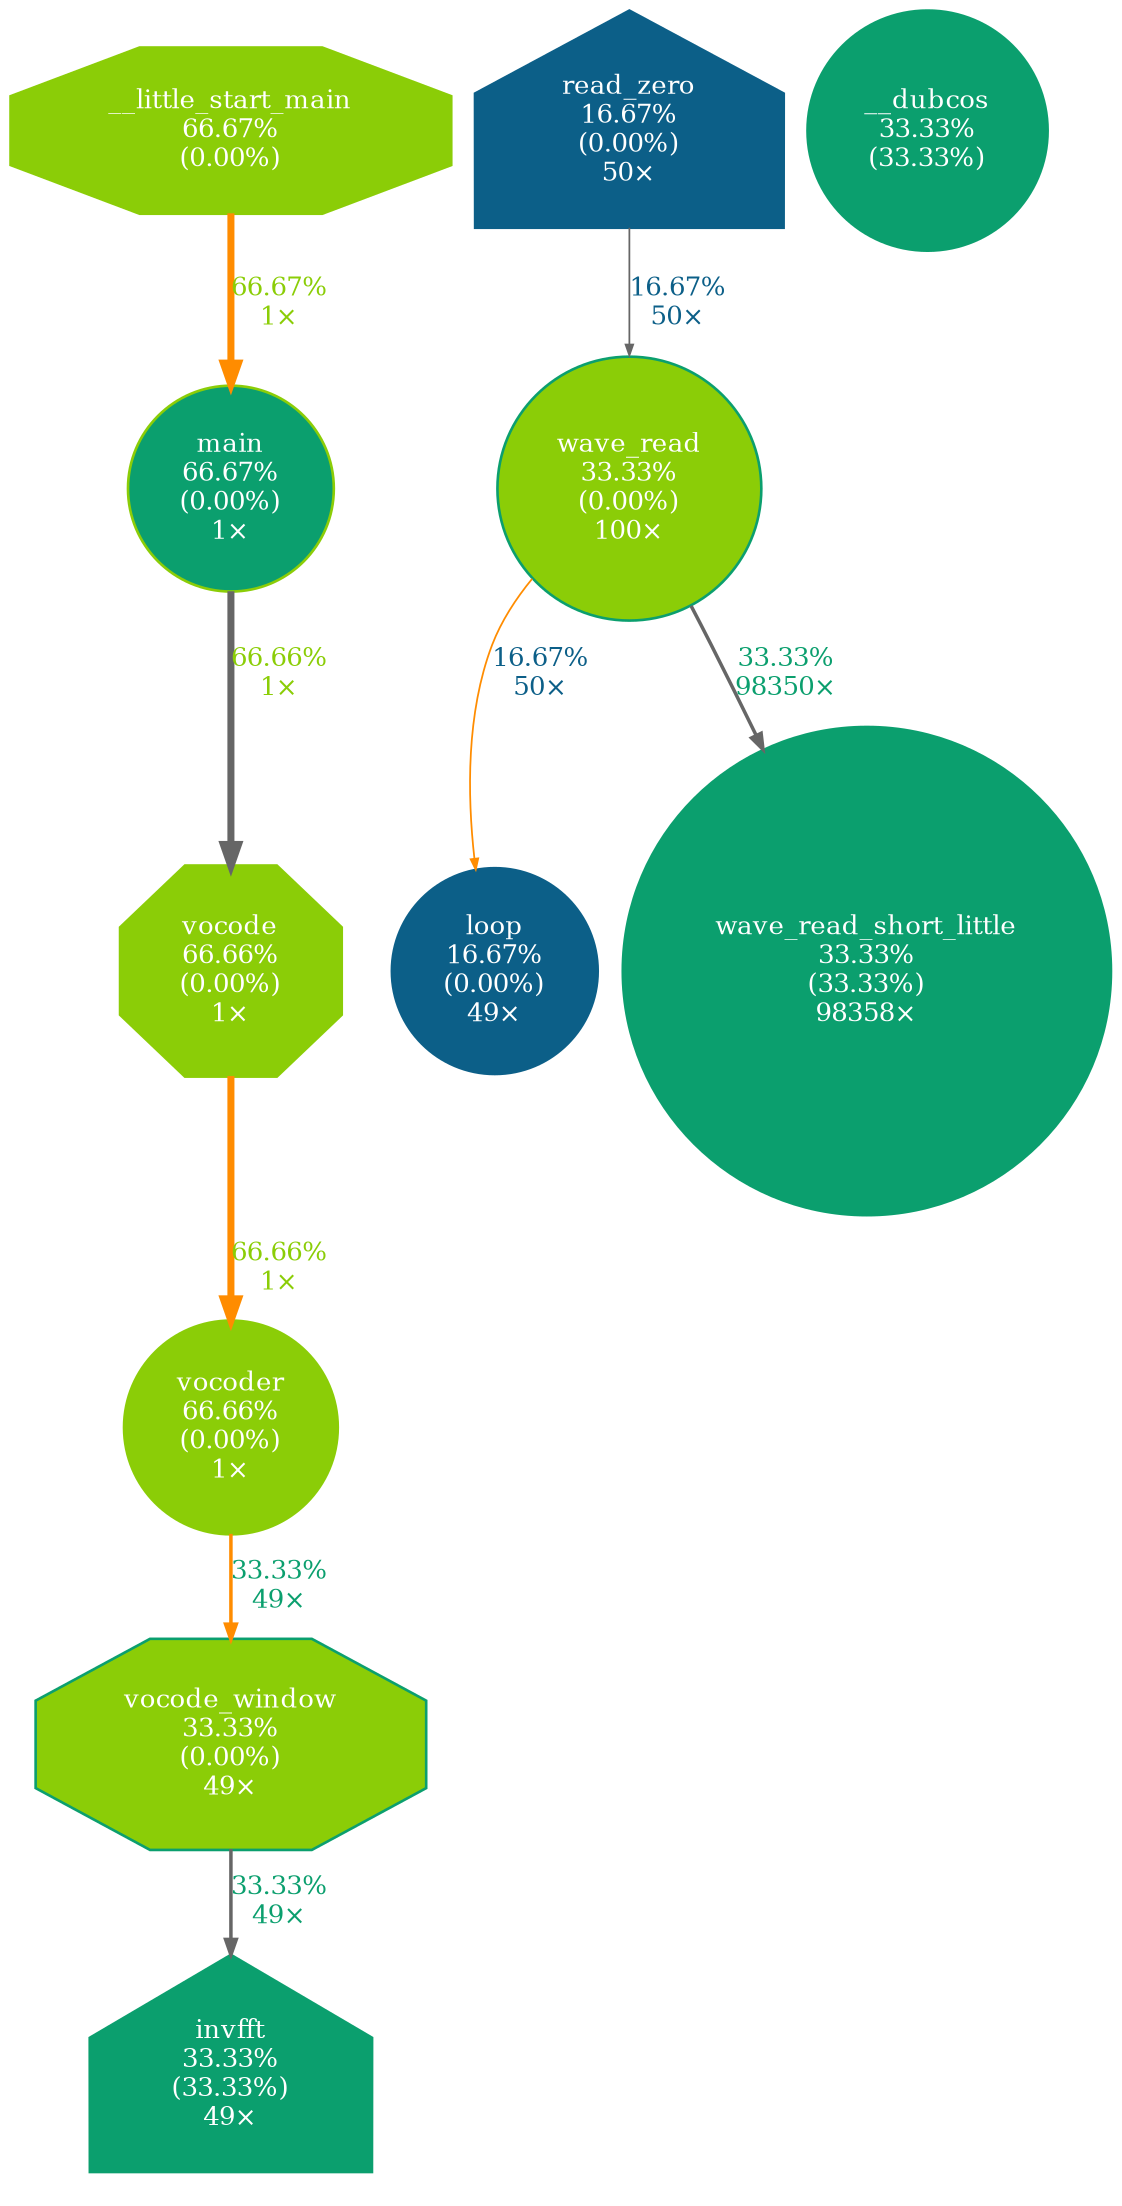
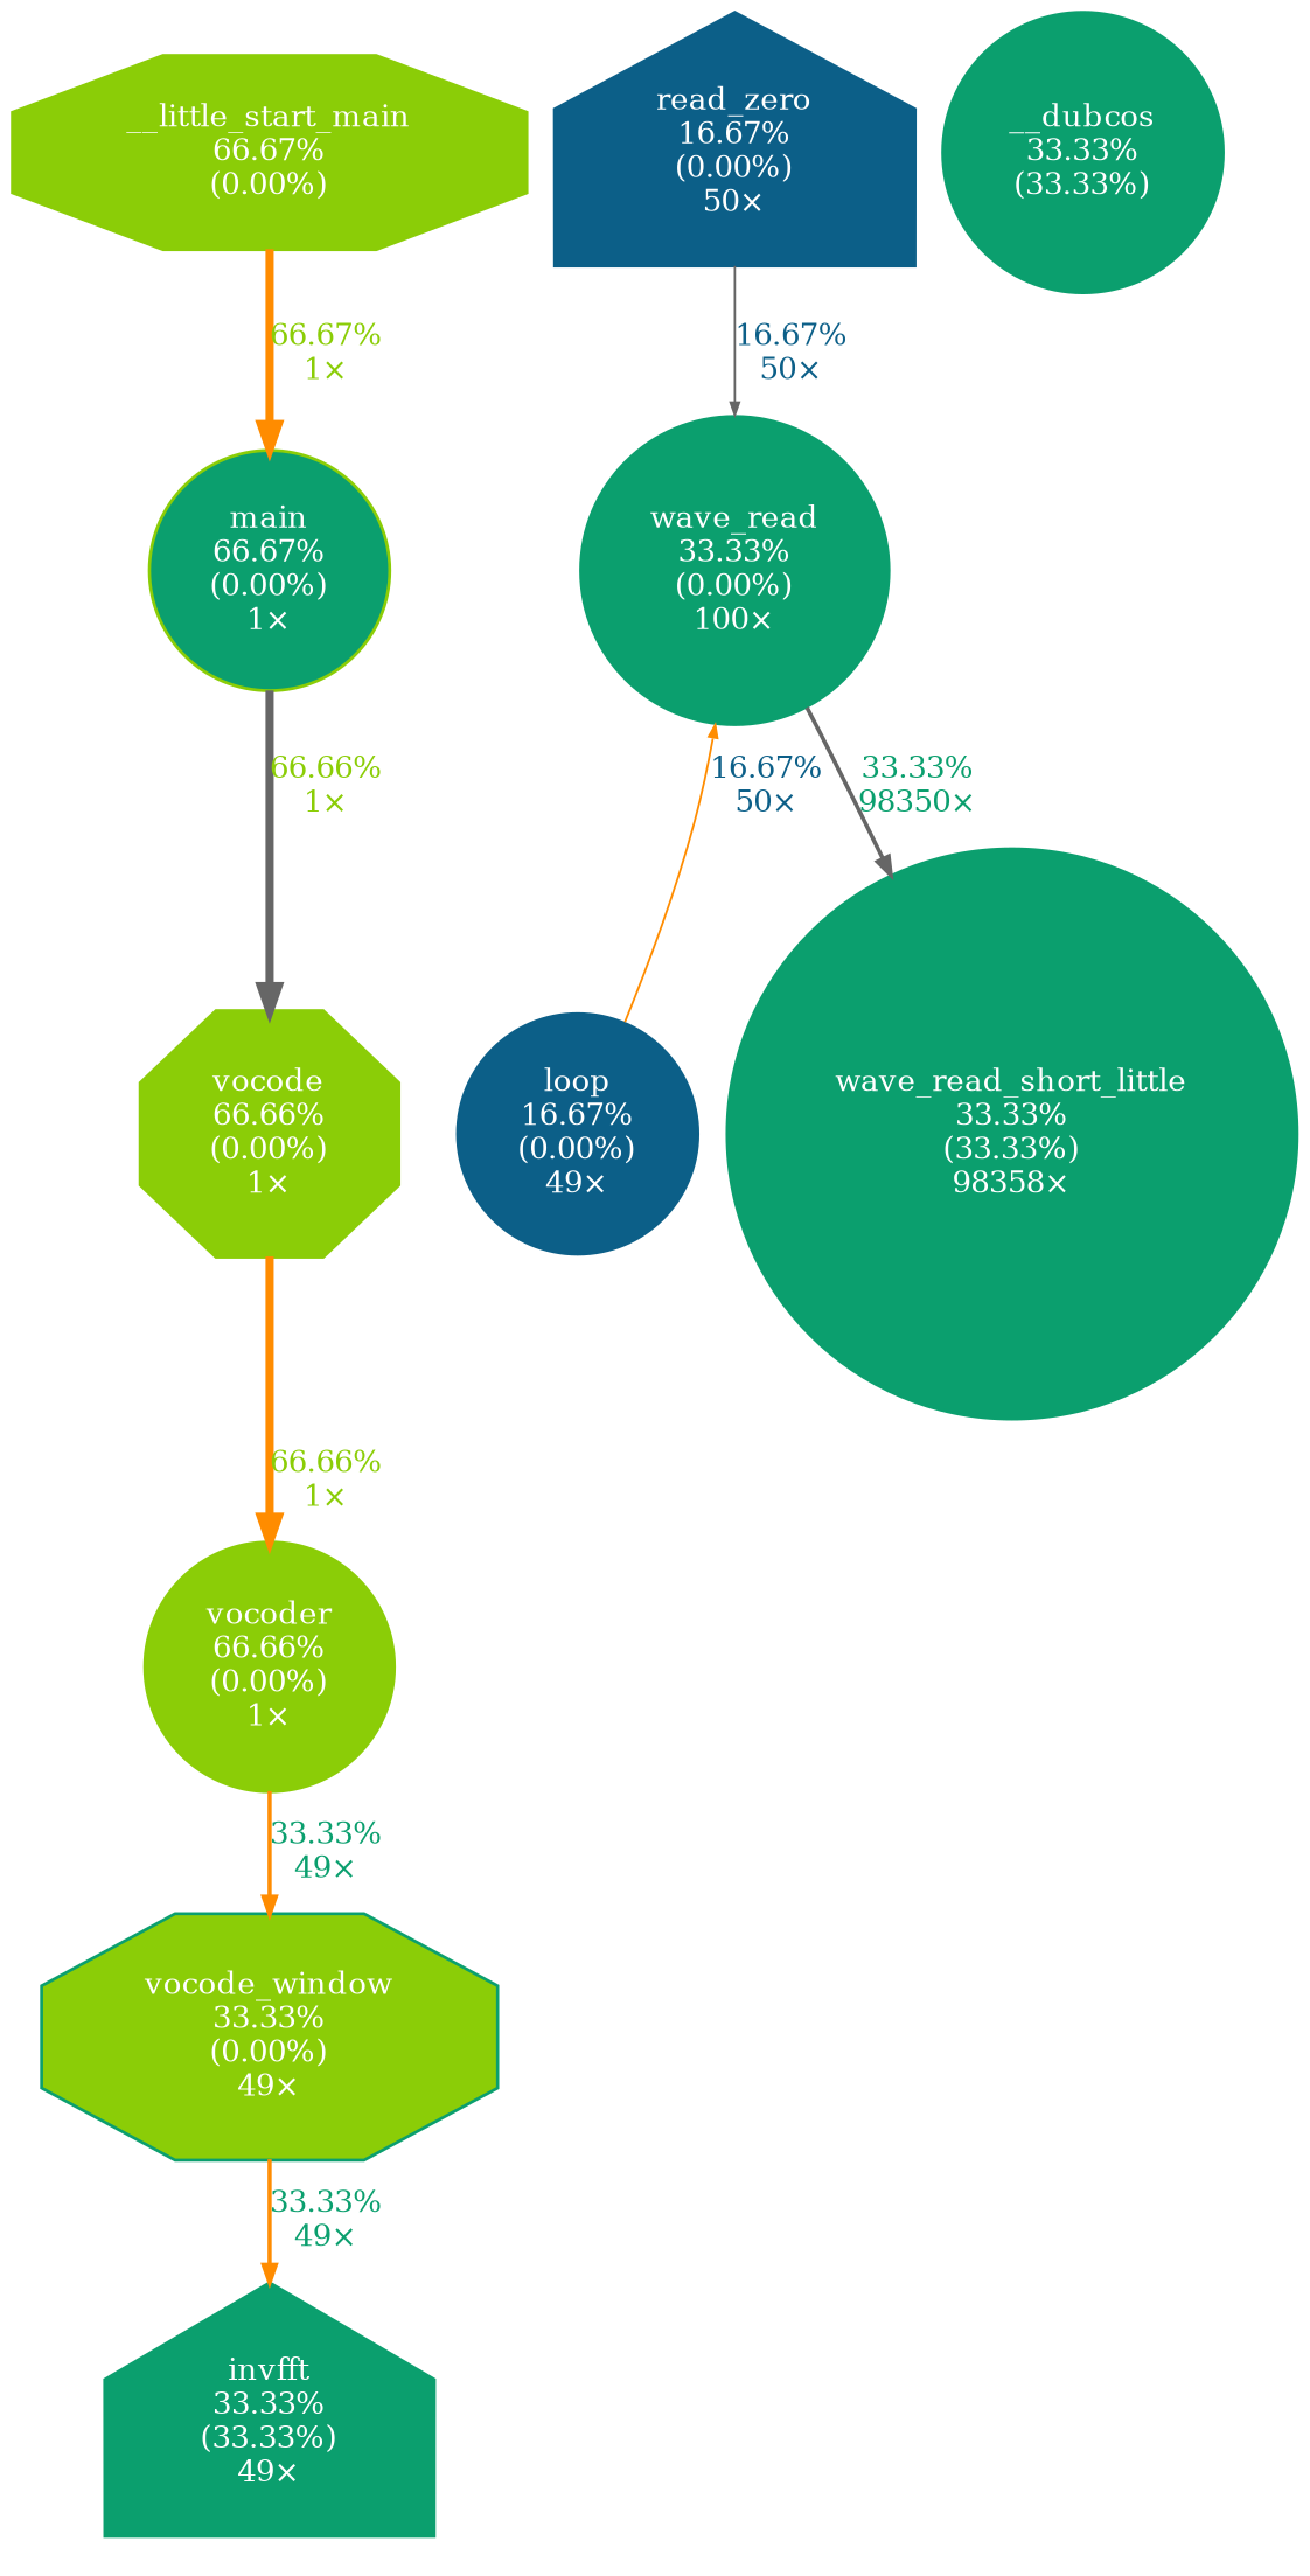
  digraph {
    fontname="DejaVu Serif"
    nodesep=0.125
    ranksep=0.25
    node [color="#0b9f6e" fontcolor="#ffffff" fontname="DejaVu Serif" fontsize=10.00 shape=circle style=filled]
    edge [arrowsize=0.82 color=gray40 fontcolor="#8bcd07" fontname="DejaVu Serif" fontsize=10.00 labeldistance=2.67 penwidth=2.67]
    n1 [color="#8bcd07" fillcolor="#0b9f6e" height=0 label="main\n66.67%\n(0.00%)\n1×" width=0]
    n2 [color="#8bcd07" height=0 label="vocode\n66.66%\n(0.00%)\n1×" shape=octagon width=0]
    n3 [color="#8bcd07" height=0 label="vocoder\n66.66%\n(0.00%)\n1×" width=0]
    n4 [fillcolor="#8bcd07" height=0 label="vocode_window\n33.33%\n(0.00%)\n49×" shape=octagon width=0]
    n5 [color="#8bcd07" height=0 label="__little_start_main\n66.67%\n(0.00%)" shape=octagon width=0]
    n6 [height=0 label="invfft\n33.33%\n(33.33%)\n49×" shape=house width=0]
    n7 [color="#0c5f88" height=0 label="read_zero\n16.67%\n(0.00%)\n50×" shape=house width=0]
-   n8 [height=0 label="wave_read\n33.33%\n(0.00%)\n100×" width=0 fillcolor="#8bcd07"]
+   n8 [height=0 label="wave_read\n33.33%\n(0.00%)\n100×" width=0]
    n9 [color="#0c5f88" height=0 label="loop\n16.67%\n(0.00%)\n49×" width=0]
    n10 [height=0 label="wave_read_short_little\n33.33%\n(33.33%)\n98358×" width=0]
    n11 [height=0 label="__dubcos\n33.33%\n(33.33%)" width=0]
    n1 -> n2 [label="66.66%\n1×"]
    n2 -> n3 [color=darkorange label="66.66%\n1×"]
    n3 -> n4 [arrowsize=0.58 color=darkorange fontcolor="#0b9f6e" label="33.33%\n49×" labeldistance=1.33 penwidth=1.33]
-   n4 -> n6 [arrowsize=0.58 fontcolor="#0b9f6e" label="33.33%\n49×" labeldistance=1.33 penwidth=1.33]
+   n4 -> n6 [arrowsize=0.58 color=darkorange fontcolor="#0b9f6e" label="33.33%\n49×" labeldistance=1.33 penwidth=1.33]
    n5 -> n1 [color=darkorange label="66.67%\n1×"]
    n7 -> n8 [arrowsize=0.41 fontcolor="#0c5f88" label="16.67%\n50×" labeldistance=0.67 penwidth=0.67]
    n8 -> n10 [arrowsize=0.58 fontcolor="#0b9f6e" label="33.33%\n98350×" labeldistance=1.33 penwidth=1.33]
-   n8 -> n9 [arrowsize=0.41 color=darkorange fontcolor="#0c5f88" label="16.67%\n50×" labeldistance=0.67 penwidth=0.67]
+   n9 -> n8 [arrowsize=0.41 color=darkorange fontcolor="#0c5f88" label="16.67%\n50×" labeldistance=0.67 penwidth=0.67]
  }
